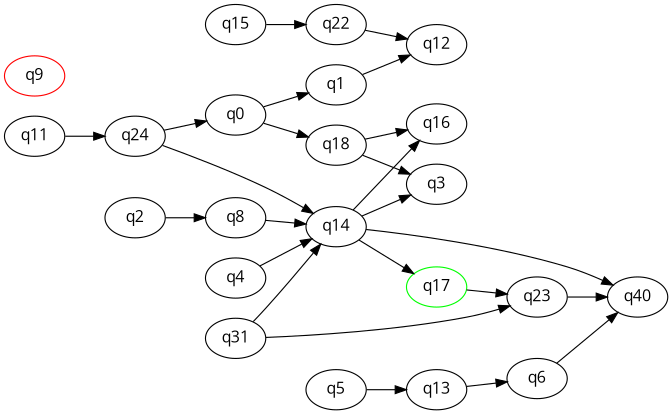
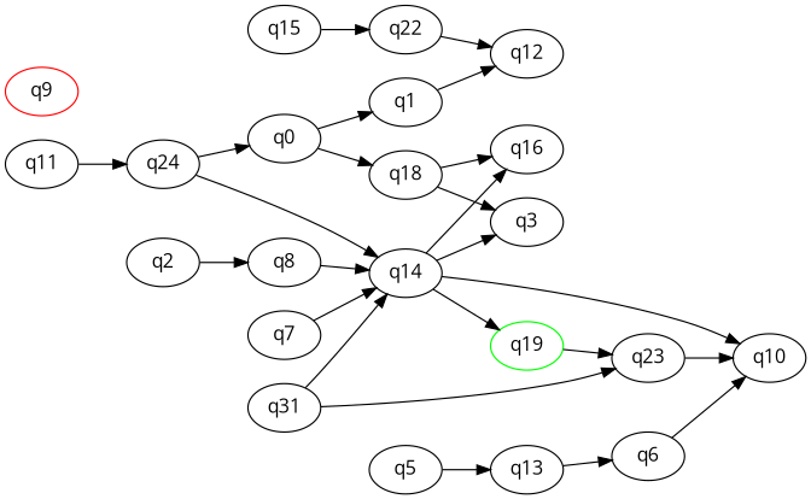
  digraph {
    fontname="Open Sans"
    rankdir=LR
    node [fontname="Open Sans"]
    edge [fontname="Open Sans"]
-   q19 [color=green initial=1 label=q17]
+   q19 [color=green initial=1]
    q23
-   q10 [label=q40]
+   q10
    q9 [color=red final=1]
    q0
    q1
    q18
    q12
    q3
    q16
    q2
    q8
    q14
    q5
    q13
    q6
-   q7 [label=q4]
+   q7
    q11
    q24
    q15
    q22
    n22 [label=q31]
    q19 -> q23
    q23 -> q10
    q0 -> q1
    q0 -> q18
    q1 -> q12
    q18 -> q3
    q18 -> q16
    q2 -> q8
    q8 -> q14
    q14 -> q19
    q14 -> q10
    q14 -> q3
    q14 -> q16
    q5 -> q13
    q13 -> q6
    q6 -> q10
    q7 -> q14
    q11 -> q24
    q24 -> q0
    q24 -> q14
    q15 -> q22
    q22 -> q12
    n22 -> q23
    n22 -> q14
  }
